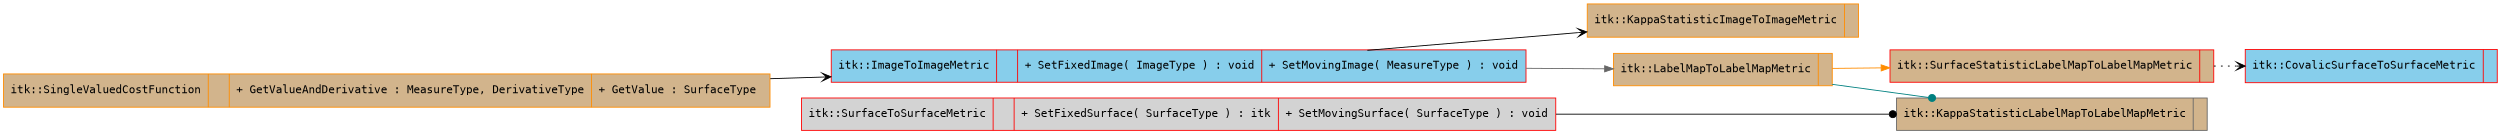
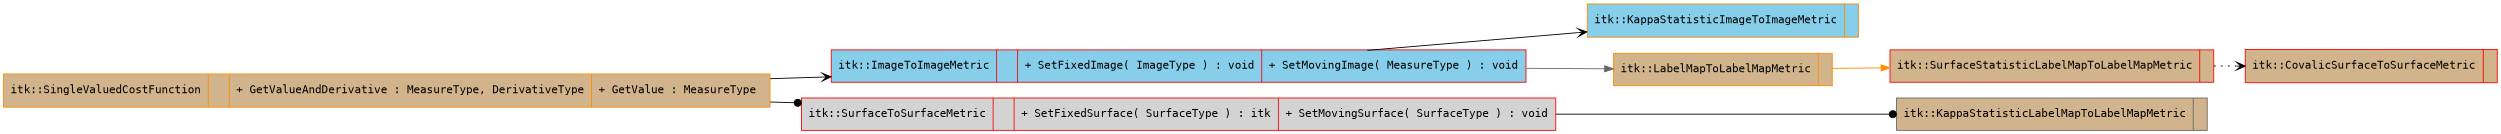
  digraph {
    fontname="DejaVu Sans Mono"
    rankdir=LR
    node [color=red fillcolor=tan fontname="DejaVu Sans Mono" fontsize=12 shape=record style=filled]
    edge [arrowhead=vee color=black fontname="DejaVu Sans Mono"]
-   n1 [color=darkorange label="{itk::SingleValuedCostFunction||+ GetValueAndDerivative : MeasureType, DerivativeType |+ GetValue : SurfaceType \l}"]
+   n1 [color=darkorange label="{itk::SingleValuedCostFunction||+ GetValueAndDerivative : MeasureType, DerivativeType |+ GetValue : MeasureType \l}"]
    n2 [fillcolor=skyblue label="{itk::ImageToImageMetric||+ SetFixedImage( ImageType ) : void|+ SetMovingImage( MeasureType ) : void\l}"]
    n3 [fillcolor=lightgrey label="{itk::SurfaceToSurfaceMetric||+ SetFixedSurface( SurfaceType ) : itk|+ SetMovingSurface( SurfaceType ) : void\l}"]
-   n4 [color=darkorange label="{itk::KappaStatisticImageToImageMetric|\l}"]
+   n4 [color=darkorange fillcolor=skyblue label="{itk::KappaStatisticImageToImageMetric|\l}"]
    n5 [color=darkorange label="{itk::LabelMapToLabelMapMetric|\l}"]
    n6 [color=gray40 label="{itk::KappaStatisticLabelMapToLabelMapMetric|\l}"]
    n7 [label="{itk::SurfaceStatisticLabelMapToLabelMapMetric|\l}"]
-   n8 [fillcolor=skyblue label="{itk::CovalicSurfaceToSurfaceMetric|\l}"]
+   n8 [label="{itk::CovalicSurfaceToSurfaceMetric|\l}"]
    n1 -> n2
+   n1 -> n3 [arrowhead=dot]
    n2 -> n4
    n2 -> n5 [arrowhead=normal color=gray40]
    n3 -> n6 [arrowhead=dot]
-   n5 -> n6 [arrowhead=dot color=teal]
    n5 -> n7 [arrowhead=normal color=darkorange]
    n7 -> n8 [style=dotted]
  }
